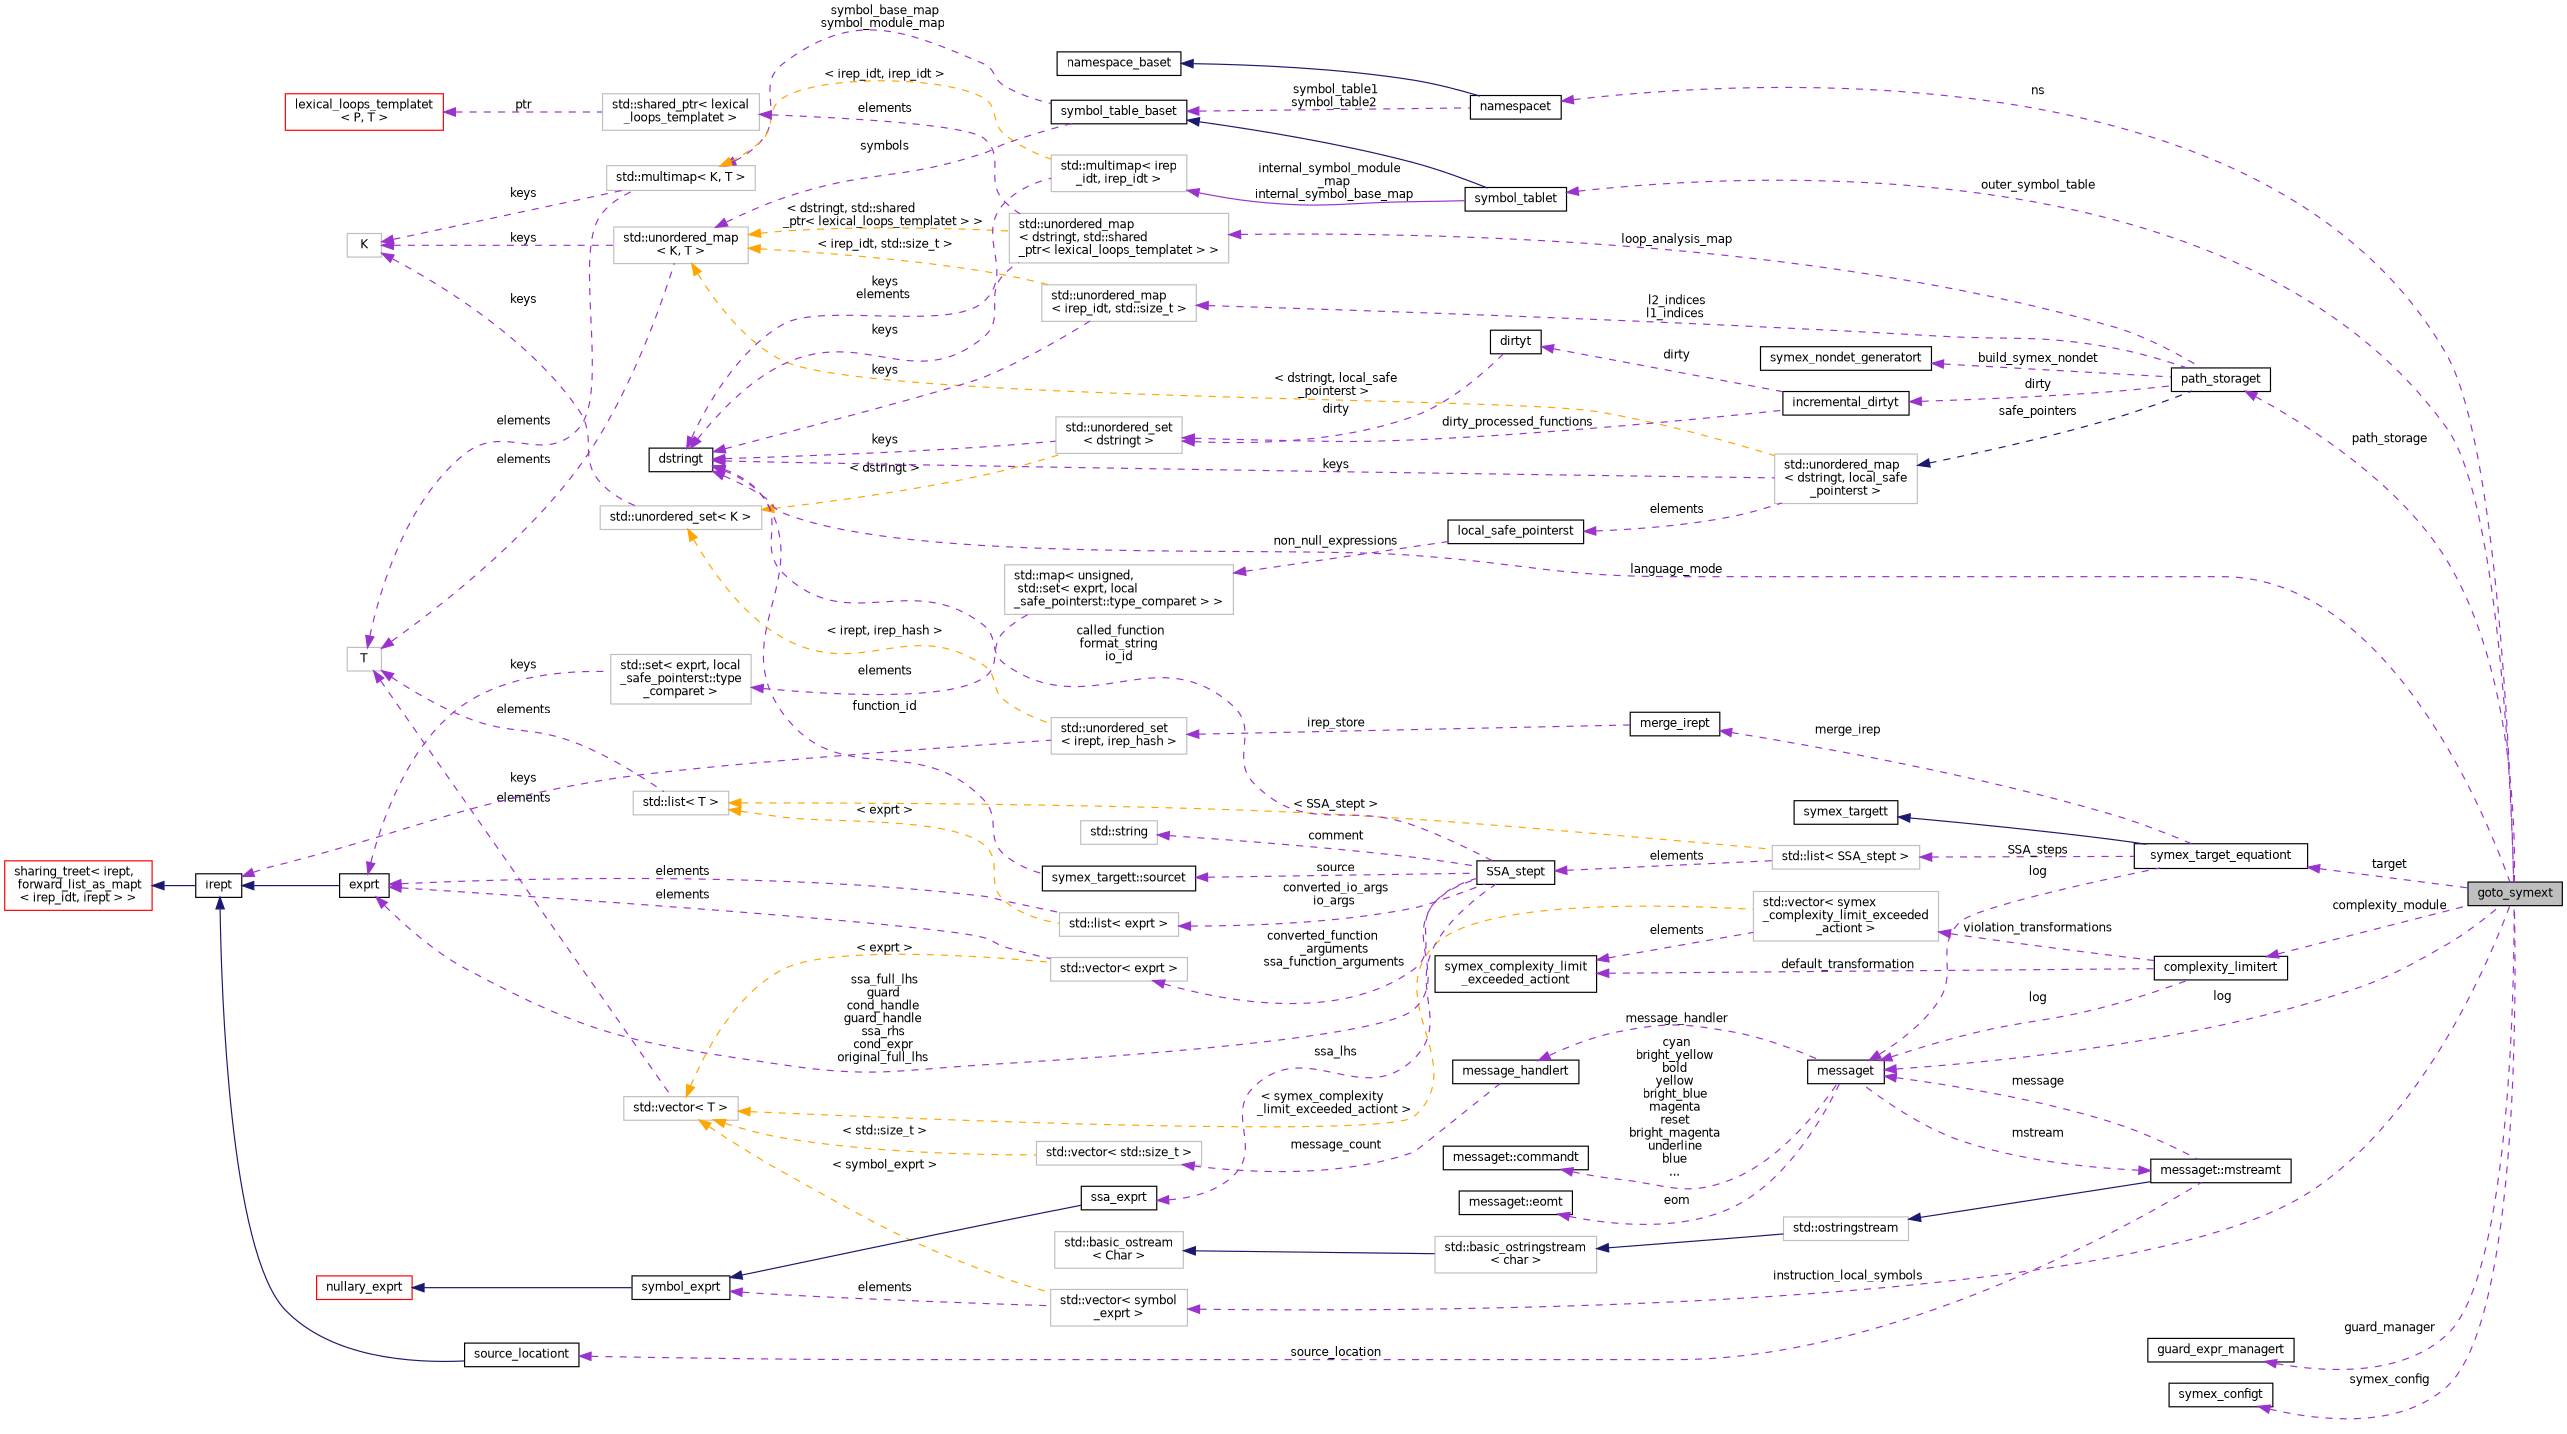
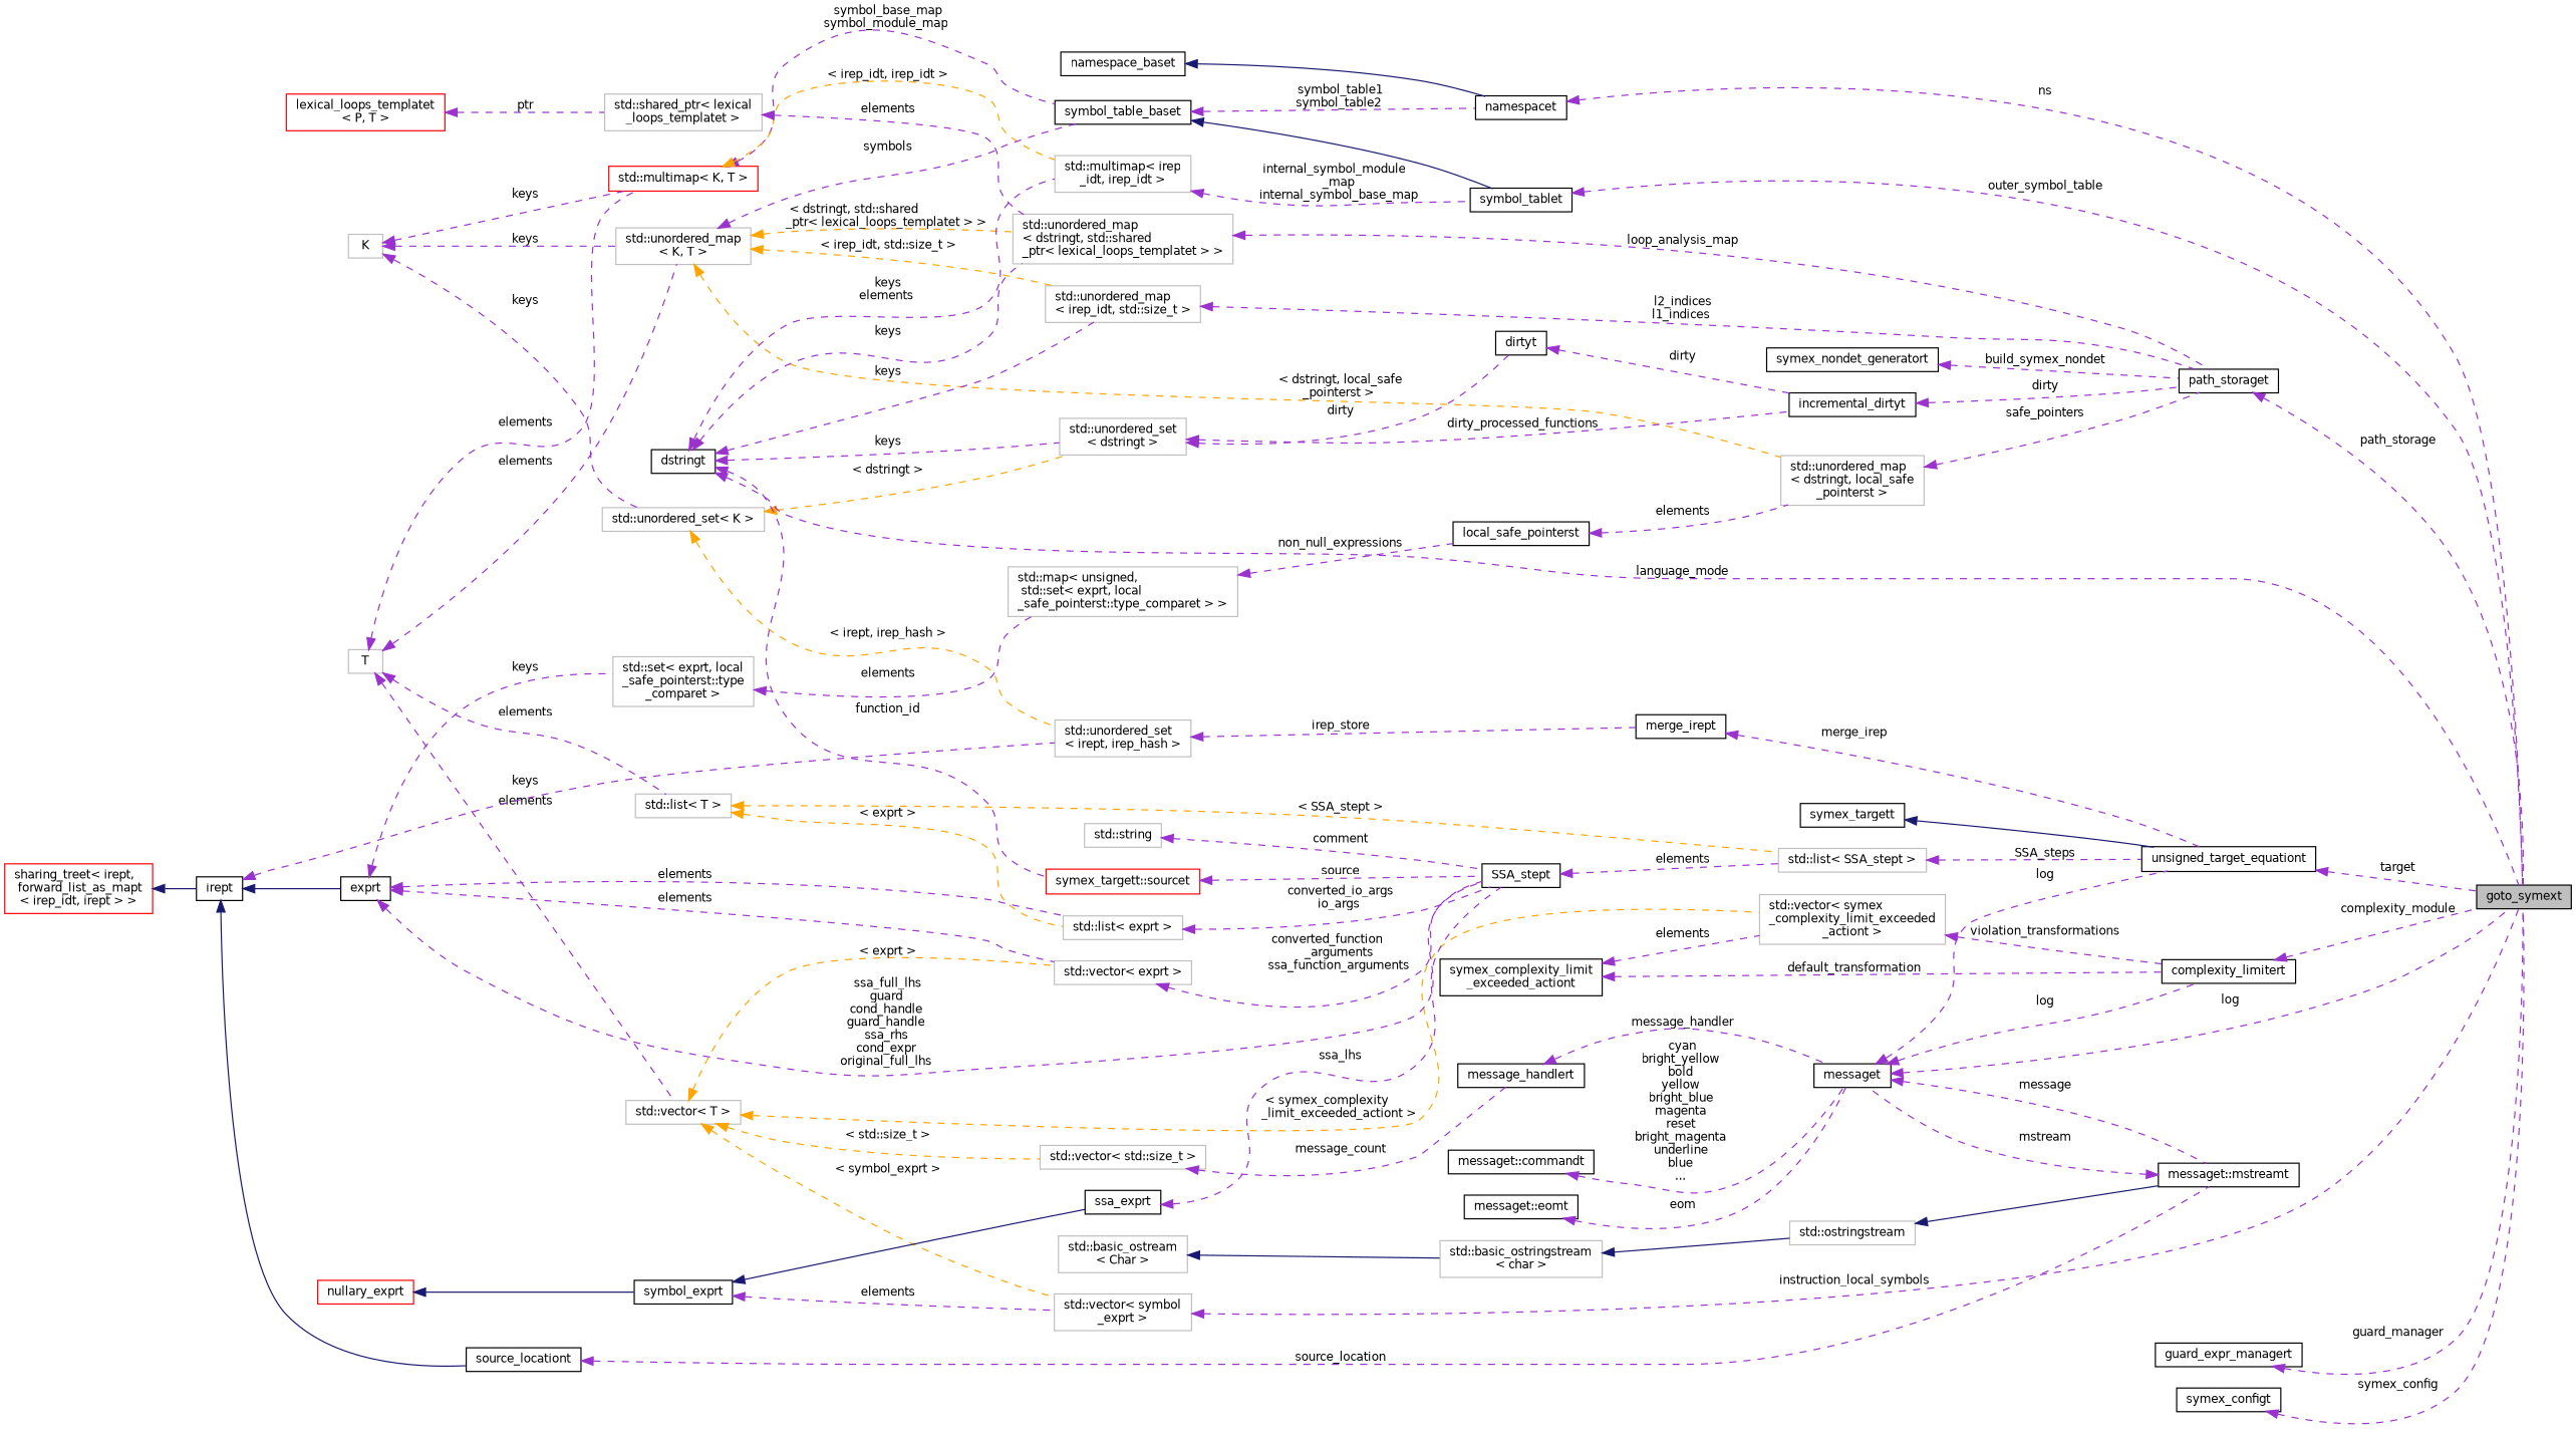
  digraph {
    rankdir=LR
    node [color=black fontname=Helvetica fontsize=10 shape=record]
    edge [color=darkorchid3 dir=back fontname=Helvetica fontsize=10 labelfontname=Helvetica labelfontsize=10 style=dashed]
    n1 [fillcolor=grey75 fontcolor=black height=0.2 label=goto_symext style=filled width=0.4]
    n2 [height=0.2 label=symbol_tablet width=0.4]
    n3 [height=0.2 label=symbol_table_baset width=0.4]
    n4 [height=0.2 label=namespacet width=0.4]
-   n5 [color=grey75 height=0.2 label="std::multimap\< K, T \>" width=0.4]
+   n5 [color=red height=0.2 label="std::multimap\< K, T \>" width=0.4]
    n6 [color=grey75 height=0.2 label="std::multimap\< irep\l_idt, irep_idt \>" width=0.4]
    n7 [color=grey75 height=0.2 label=K width=0.4]
    n8 [color=grey75 height=0.2 label="std::unordered_map\l\< K, T \>" width=0.4]
    n9 [color=grey75 height=0.2 label="std::unordered_set\< K \>" width=0.4]
    n10 [color=grey75 height=0.2 label="std::unordered_map\l\< dstringt, local_safe\l_pointerst \>" width=0.4]
    n11 [color=grey75 height=0.2 label="std::unordered_map\l\< dstringt, std::shared\l_ptr\< lexical_loops_templatet \> \>" width=0.4]
    n12 [color=grey75 height=0.2 label="std::unordered_map\l\< irep_idt, std::size_t \>" width=0.4]
    n13 [color=grey75 height=0.2 label="std::unordered_set\l\< dstringt \>" width=0.4]
    n14 [color=grey75 height=0.2 label="std::unordered_set\l\< irept, irep_hash \>" width=0.4]
    n15 [color=grey75 height=0.2 label=T width=0.4]
    n16 [color=grey75 height=0.2 label="std::vector\< T \>" width=0.4]
    n17 [color=grey75 height=0.2 label="std::list\< T \>" width=0.4]
    n18 [color=grey75 height=0.2 label="std::vector\< std::size_t \>" width=0.4]
    n19 [color=grey75 height=0.2 label="std::vector\< exprt \>" width=0.4]
    n20 [color=grey75 height=0.2 label="std::vector\< symbol\l_exprt \>" width=0.4]
    n21 [color=grey75 height=0.2 label="std::vector\< symex\l_complexity_limit_exceeded\l_actiont \>" width=0.4]
    n22 [color=grey75 height=0.2 label="std::list\< exprt \>" width=0.4]
    n23 [color=grey75 height=0.2 label="std::list\< SSA_stept \>" width=0.4]
    n24 [height=0.2 label=path_storaget width=0.4]
    n25 [height=0.2 label=dstringt width=0.4]
    n26 [height=0.2 label=SSA_stept width=0.4]
-   n27 [height=0.2 label="symex_targett::sourcet" width=0.4]
+   n27 [color=red height=0.2 label="symex_targett::sourcet" width=0.4]
    n28 [height=0.2 label=incremental_dirtyt width=0.4]
    n29 [height=0.2 label=dirtyt width=0.4]
    n30 [height=0.2 label=messaget width=0.4]
    n31 [height=0.2 label="messaget::mstreamt" width=0.4]
-   n32 [height=0.2 label=symex_target_equationt width=0.4]
+   n32 [height=0.2 label=unsigned_target_equationt width=0.4]
    n33 [height=0.2 label=complexity_limitert width=0.4]
    n34 [height=0.2 label=message_handlert width=0.4]
    n35 [height=0.2 label="messaget::commandt" width=0.4]
    n36 [color=grey75 height=0.2 label="std::ostringstream" width=0.4]
    n37 [color=grey75 height=0.2 label="std::basic_ostringstream\l\< char \>" width=0.4]
    n38 [color=grey75 height=0.2 label="std::basic_ostream\l\< Char \>" width=0.4]
    n39 [height=0.2 label=source_locationt width=0.4]
    n40 [height=0.2 label=irept width=0.4]
    n41 [height=0.2 label=exprt width=0.4]
    n42 [color=grey75 height=0.2 label="std::set\< exprt, local\l_safe_pointerst::type\l_comparet \>" width=0.4]
    n43 [height=0.2 label=merge_irept width=0.4]
    n44 [color=red height=0.2 label="sharing_treet\< irept,\l forward_list_as_mapt\l\< irep_idt, irept \> \>" width=0.4]
    n45 [height=0.2 label="messaget::eomt" width=0.4]
    n46 [height=0.2 label=local_safe_pointerst width=0.4]
    n47 [color=grey75 height=0.2 label="std::map\< unsigned,\l std::set\< exprt, local\l_safe_pointerst::type_comparet \> \>" width=0.4]
    n48 [height=0.2 label=symex_nondet_generatort width=0.4]
    n49 [color=grey75 height=0.2 label="std::shared_ptr\< lexical\l_loops_templatet \>" width=0.4]
    n50 [color=red height=0.2 label="lexical_loops_templatet\l\< P, T \>" width=0.4]
    n51 [height=0.2 label=guard_expr_managert width=0.4]
    n52 [height=0.2 label=namespace_baset width=0.4]
    n53 [height=0.2 label=symex_targett width=0.4]
    n54 [height=0.2 label=ssa_exprt width=0.4]
    n55 [height=0.2 label=symbol_exprt width=0.4]
    n56 [color=red height=0.2 label=nullary_exprt width=0.4]
    n57 [color=grey75 height=0.2 label="std::string" width=0.4]
    n58 [height=0.2 label="symex_complexity_limit\l_exceeded_actiont" width=0.4]
    n59 [height=0.2 label=symex_configt width=0.4]
    n2 -> n1 [label=" outer_symbol_table"]
    n3 -> n2 [color=midnightblue style=solid]
    n3 -> n4 [label=" symbol_table1\nsymbol_table2"]
    n4 -> n1 [label=" ns"]
    n5 -> n3 [label=" symbol_base_map\nsymbol_module_map"]
    n5 -> n6 [color=orange label=" \< irep_idt, irep_idt \>"]
-   n6 -> n2 [label=" internal_symbol_module\l_map\ninternal_symbol_base_map" style=solid]
+   n6 -> n2 [label=" internal_symbol_module\l_map\ninternal_symbol_base_map"]
    n7 -> n5 [label=" keys"]
    n7 -> n8 [label=" keys"]
    n7 -> n9 [label=" keys"]
    n8 -> n3 [label=" symbols"]
    n8 -> n10 [color=orange label=" \< dstringt, local_safe\l_pointerst \>"]
    n8 -> n11 [color=orange label=" \< dstringt, std::shared\l_ptr\< lexical_loops_templatet \> \>"]
    n8 -> n12 [color=orange label=" \< irep_idt, std::size_t \>"]
    n9 -> n13 [color=orange label=" \< dstringt \>"]
    n9 -> n14 [color=orange label=" \< irept, irep_hash \>"]
-   n10 -> n24 [color=midnightblue label=" safe_pointers"]
+   n10 -> n24 [label=" safe_pointers"]
    n11 -> n24 [label=" loop_analysis_map"]
    n12 -> n24 [label=" l2_indices\nl1_indices"]
    n13 -> n28 [label=" dirty_processed_functions"]
    n13 -> n29 [label=" dirty"]
    n14 -> n43 [label=" irep_store"]
    n15 -> n5 [label=" elements"]
    n15 -> n8 [label=" elements"]
    n15 -> n16 [label=" elements"]
    n15 -> n17 [label=" elements"]
    n16 -> n18 [color=orange label=" \< std::size_t \>"]
    n16 -> n19 [color=orange label=" \< exprt \>"]
    n16 -> n20 [color=orange label=" \< symbol_exprt \>"]
    n16 -> n21 [color=orange label=" \< symex_complexity\l_limit_exceeded_actiont \>"]
    n17 -> n22 [color=orange label=" \< exprt \>"]
    n17 -> n23 [color=orange label=" \< SSA_stept \>"]
    n18 -> n34 [label=" message_count"]
    n19 -> n26 [label=" converted_function\l_arguments\nssa_function_arguments"]
    n20 -> n1 [label=" instruction_local_symbols"]
    n21 -> n33 [label=" violation_transformations"]
    n22 -> n26 [label=" converted_io_args\nio_args"]
    n23 -> n32 [label=" SSA_steps"]
    n24 -> n1 [label=" path_storage"]
    n25 -> n1 [label=" language_mode"]
    n25 -> n6 [label=" keys\nelements"]
-   n25 -> n10 [label=" keys"]
    n25 -> n11 [label=" keys"]
    n25 -> n12 [label=" keys"]
    n25 -> n13 [label=" keys"]
-   n25 -> n26 [label=" called_function\nformat_string\nio_id"]
    n25 -> n27 [label=" function_id"]
    n26 -> n23 [label=" elements"]
    n27 -> n26 [label=" source"]
    n28 -> n24 [label=" dirty"]
    n29 -> n28 [label=" dirty"]
    n30 -> n1 [label=" log"]
    n30 -> n31 [label=" message"]
    n30 -> n32 [label=" log"]
    n30 -> n33 [label=" log"]
    n31 -> n30 [label=" mstream"]
    n32 -> n1 [label=" target"]
    n33 -> n1 [label=" complexity_module"]
    n34 -> n30 [label=" message_handler"]
    n35 -> n30 [label=" cyan\nbright_yellow\nbold\nyellow\nbright_blue\nmagenta\nreset\nbright_magenta\nunderline\nblue\n..."]
    n36 -> n31 [color=midnightblue style=solid]
    n37 -> n36 [color=midnightblue style=solid]
    n38 -> n37 [color=midnightblue style=solid]
    n39 -> n31 [label=" source_location"]
    n40 -> n14 [label=" keys"]
    n40 -> n39 [color=midnightblue style=solid]
    n40 -> n41 [color=midnightblue style=solid]
    n41 -> n19 [label=" elements"]
    n41 -> n22 [label=" elements"]
    n41 -> n26 [label=" ssa_full_lhs\nguard\ncond_handle\nguard_handle\nssa_rhs\ncond_expr\noriginal_full_lhs"]
    n41 -> n42 [label=" keys"]
    n42 -> n47 [label=" elements"]
    n43 -> n32 [label=" merge_irep"]
    n44 -> n40 [color=midnightblue style=solid]
    n45 -> n30 [label=" eom"]
    n46 -> n10 [label=" elements"]
    n47 -> n46 [label=" non_null_expressions"]
    n48 -> n24 [label=" build_symex_nondet"]
    n49 -> n11 [label=" elements"]
    n50 -> n49 [label=" ptr"]
    n51 -> n1 [label=" guard_manager"]
    n52 -> n4 [color=midnightblue style=solid]
    n53 -> n32 [color=midnightblue style=solid]
    n54 -> n26 [label=" ssa_lhs"]
    n55 -> n20 [label=" elements"]
    n55 -> n54 [color=midnightblue style=solid]
    n56 -> n55 [color=midnightblue style=solid]
    n57 -> n26 [label=" comment"]
    n58 -> n21 [label=" elements"]
    n58 -> n33 [label=" default_transformation"]
    n59 -> n1 [label=" symex_config"]
  }
